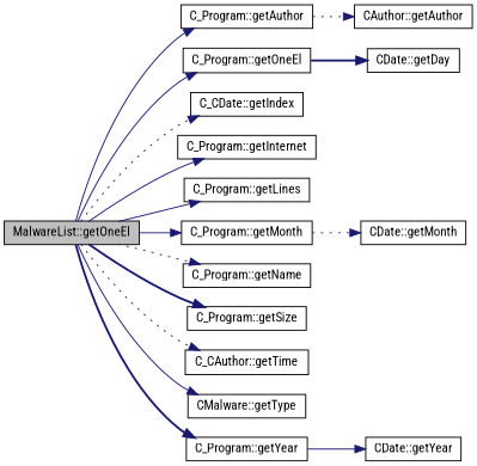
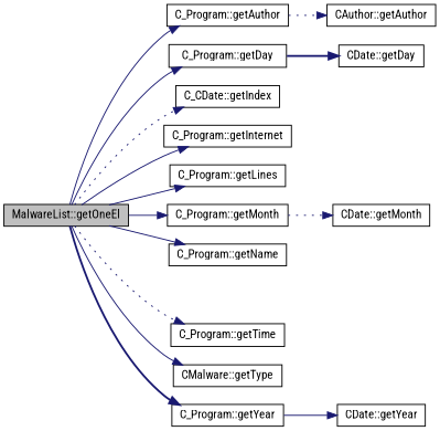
  digraph {
    fontname="Roboto Condensed"
    rankdir=LR
    node [color=black fillcolor=white fontname="Roboto Condensed" fontsize=12 shape=record style=filled]
    edge [color=midnightblue fontname="Roboto Condensed" fontsize=12 labelfontname=Helvetica labelfontsize=12 style=solid]
    n1 [fillcolor=grey75 fontcolor=black height=0.2 label="MalwareList::getOneEl" width=0.4]
    n2 [height=0.2 label="C_Program::getAuthor" width=0.4]
-   n3 [height=0.2 label="C_Program::getOneEl" width=0.4]
+   n3 [height=0.2 label="C_Program::getDay" width=0.4]
    n4 [height=0.2 label="C_CDate::getIndex" width=0.4]
    n5 [height=0.2 label="C_Program::getInternet" width=0.4]
    n6 [height=0.2 label="C_Program::getLines" width=0.4]
    n7 [height=0.2 label="C_Program::getMonth" width=0.4]
    n8 [height=0.2 label="C_Program::getName" width=0.4]
-   n9 [height=0.2 label="C_Program::getSize" width=0.4]
-   n10 [height=0.2 label="C_CAuthor::getTime" width=0.4]
+   n10 [height=0.2 label="C_Program::getTime" width=0.4]
    n11 [height=0.2 label="CMalware::getType" width=0.4]
    n12 [height=0.2 label="C_Program::getYear" width=0.4]
    n13 [height=0.2 label="CAuthor::getAuthor" width=0.4]
    n14 [height=0.2 label="CDate::getDay" width=0.4]
    n15 [height=0.2 label="CDate::getMonth" width=0.4]
    n16 [height=0.2 label="CDate::getYear" width=0.4]
    n1 -> n2
    n1 -> n3
    n1 -> n4 [style=dotted]
    n1 -> n5
    n1 -> n6
    n1 -> n7
-   n1 -> n8 [style=dotted]
-   n1 -> n9 [style=bold]
+   n1 -> n8
    n1 -> n10 [style=dotted]
    n1 -> n11
    n1 -> n12 [style=bold]
    n2 -> n13 [style=dotted]
    n3 -> n14 [style=bold]
    n7 -> n15 [style=dotted]
    n12 -> n16
  }
